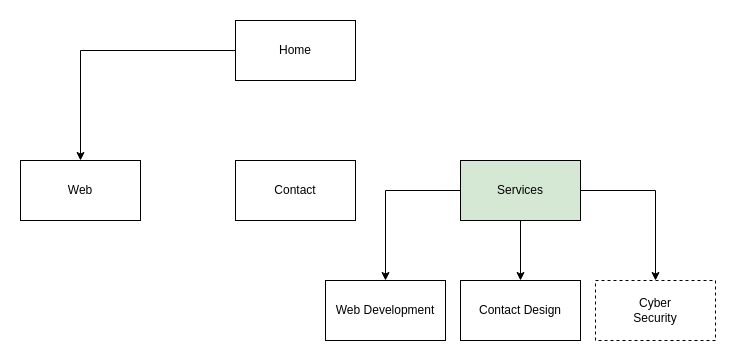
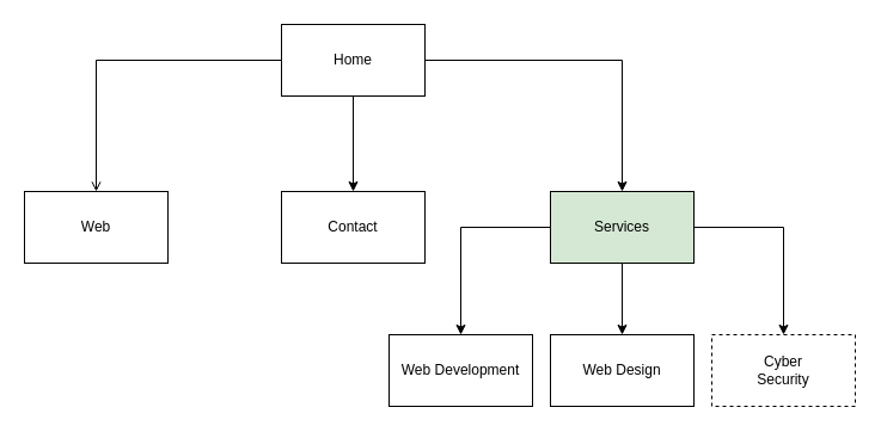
  <mxCell id="0" />
  <mxCell id="1" parent="0" />
- <mxCell id="2" value="" style="edgeStyle=orthogonalEdgeStyle;rounded=0;orthogonalLoop=1;jettySize=auto;html=1;" edge="1" parent="1" source="5" target="6"><mxGeometry relative="1" as="geometry" /></mxCell>
+ <mxCell id="2" value="" style="edgeStyle=orthogonalEdgeStyle;rounded=0;orthogonalLoop=1;jettySize=auto;html=1;endArrow=open;" edge="1" parent="1" source="5" target="6"><mxGeometry relative="1" as="geometry" /></mxCell>
+ <mxCell id="3" value="" style="edgeStyle=orthogonalEdgeStyle;rounded=0;orthogonalLoop=1;jettySize=auto;html=1;" edge="1" parent="1" source="5" target="7"><mxGeometry relative="1" as="geometry" /></mxCell>
+ <mxCell id="4" value="" style="edgeStyle=orthogonalEdgeStyle;rounded=0;orthogonalLoop=1;jettySize=auto;html=1;" edge="1" parent="1" source="5" target="11"><mxGeometry relative="1" as="geometry" /></mxCell>
  <mxCell id="5" value="Home" style="rounded=0;whiteSpace=wrap;html=1;" vertex="1" parent="1"><mxGeometry x="235" y="20" width="120" height="60" as="geometry" /></mxCell>
  <mxCell id="6" value="Web" style="rounded=0;whiteSpace=wrap;html=1;" vertex="1" parent="1"><mxGeometry x="20" y="160" width="120" height="60" as="geometry" /></mxCell>
  <mxCell id="7" value="Contact" style="rounded=0;whiteSpace=wrap;html=1;" vertex="1" parent="1"><mxGeometry x="235" y="160" width="120" height="60" as="geometry" /></mxCell>
  <mxCell id="8" value="" style="edgeStyle=orthogonalEdgeStyle;rounded=0;orthogonalLoop=1;jettySize=auto;html=1;" edge="1" parent="1" source="11" target="12"><mxGeometry relative="1" as="geometry" /></mxCell>
  <mxCell id="9" value="" style="edgeStyle=orthogonalEdgeStyle;rounded=0;orthogonalLoop=1;jettySize=auto;html=1;" edge="1" parent="1" source="11" target="13"><mxGeometry relative="1" as="geometry" /></mxCell>
  <mxCell id="10" value="" style="edgeStyle=orthogonalEdgeStyle;rounded=0;orthogonalLoop=1;jettySize=auto;html=1;" edge="1" parent="1" source="11" target="14"><mxGeometry relative="1" as="geometry" /></mxCell>
  <mxCell id="11" value="Services" style="rounded=0;whiteSpace=wrap;html=1;fillColor=#d5e8d4;" vertex="1" parent="1"><mxGeometry x="460" y="160" width="120" height="60" as="geometry" /></mxCell>
  <mxCell id="12" value="Web Development" style="rounded=0;whiteSpace=wrap;html=1;" vertex="1" parent="1"><mxGeometry x="325" y="280" width="120" height="60" as="geometry" /></mxCell>
- <mxCell id="13" value="Contact Design" style="rounded=0;whiteSpace=wrap;html=1;" vertex="1" parent="1"><mxGeometry x="460" y="280" width="120" height="60" as="geometry" /></mxCell>
+ <mxCell id="13" value="Web Design" style="rounded=0;whiteSpace=wrap;html=1;" vertex="1" parent="1"><mxGeometry x="460" y="280" width="120" height="60" as="geometry" /></mxCell>
  <mxCell id="14" value="Cyber&lt;br&gt;Security" style="rounded=0;whiteSpace=wrap;html=1;dashed=1;" vertex="1" parent="1"><mxGeometry x="595" y="280" width="120" height="60" as="geometry" /></mxCell>
